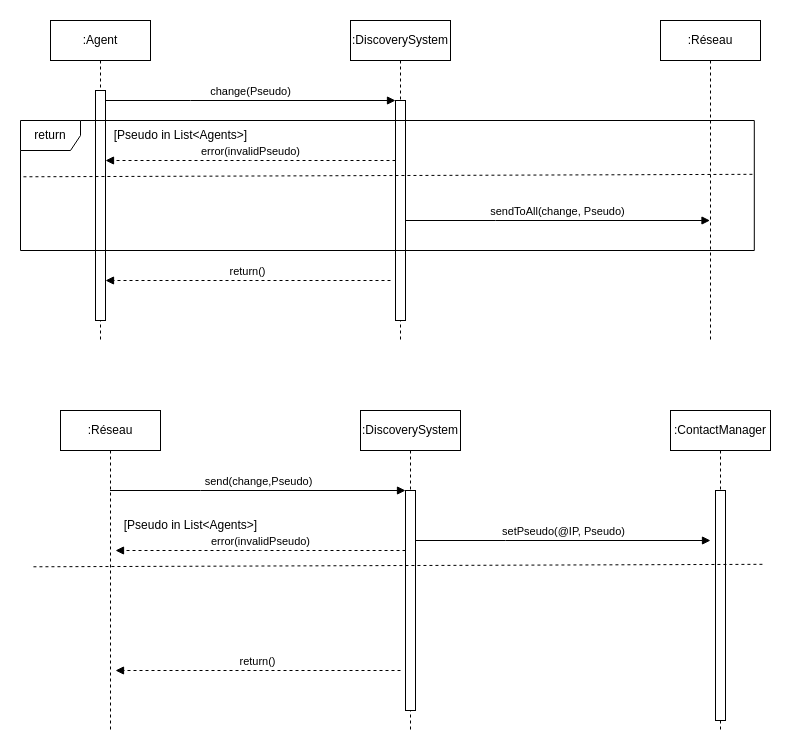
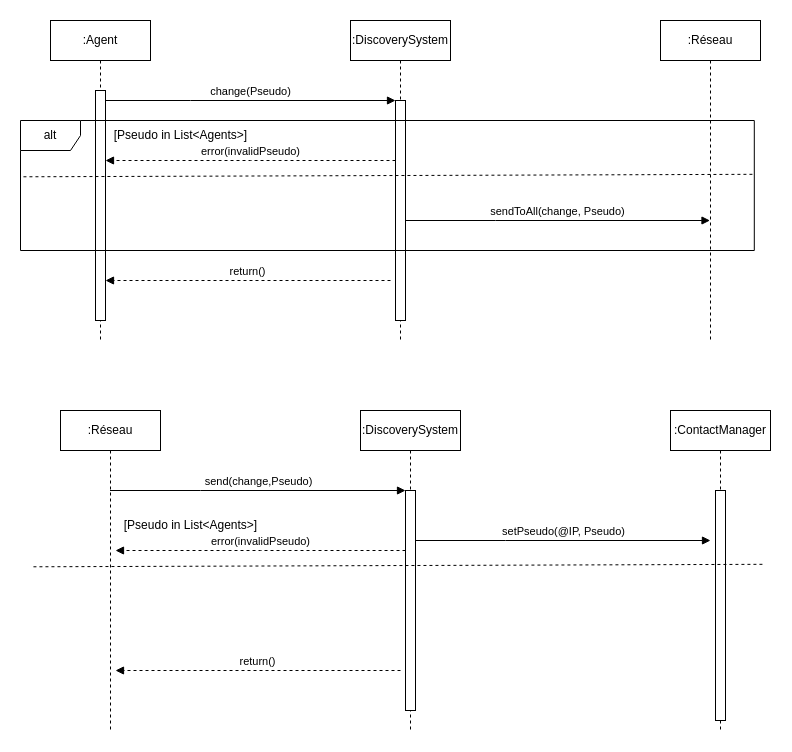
  <mxCell id="0" />
  <mxCell id="1" parent="0" />
  <mxCell id="2" value="" style="html=1;points=[];perimeter=orthogonalPerimeter;outlineConnect=0;targetShapes=umlLifeline;portConstraint=eastwest;newEdgeStyle={&quot;edgeStyle&quot;:&quot;elbowEdgeStyle&quot;,&quot;elbow&quot;:&quot;vertical&quot;,&quot;curved&quot;:0,&quot;rounded&quot;:0};" parent="1" vertex="1"><mxGeometry x="395" y="160" width="10" height="60" as="geometry" /></mxCell>
  <mxCell id="3" value=":Agent" style="shape=umlLifeline;perimeter=lifelinePerimeter;whiteSpace=wrap;html=1;container=0;dropTarget=0;collapsible=0;recursiveResize=0;outlineConnect=0;portConstraint=eastwest;newEdgeStyle={&quot;edgeStyle&quot;:&quot;elbowEdgeStyle&quot;,&quot;elbow&quot;:&quot;vertical&quot;,&quot;curved&quot;:0,&quot;rounded&quot;:0};" parent="1" vertex="1"><mxGeometry x="50" y="20" width="100" height="320" as="geometry" /></mxCell>
  <mxCell id="4" value="" style="html=1;points=[];perimeter=orthogonalPerimeter;outlineConnect=0;targetShapes=umlLifeline;portConstraint=eastwest;newEdgeStyle={&quot;edgeStyle&quot;:&quot;elbowEdgeStyle&quot;,&quot;elbow&quot;:&quot;vertical&quot;,&quot;curved&quot;:0,&quot;rounded&quot;:0};" parent="3" vertex="1"><mxGeometry x="45" y="70" width="10" height="230" as="geometry" /></mxCell>
  <mxCell id="5" value=":DiscoverySystem" style="shape=umlLifeline;perimeter=lifelinePerimeter;whiteSpace=wrap;html=1;container=0;dropTarget=0;collapsible=0;recursiveResize=0;outlineConnect=0;portConstraint=eastwest;newEdgeStyle={&quot;edgeStyle&quot;:&quot;elbowEdgeStyle&quot;,&quot;elbow&quot;:&quot;vertical&quot;,&quot;curved&quot;:0,&quot;rounded&quot;:0};" parent="1" vertex="1"><mxGeometry x="350" y="20" width="100" height="320" as="geometry" /></mxCell>
  <mxCell id="6" value="" style="html=1;points=[];perimeter=orthogonalPerimeter;outlineConnect=0;targetShapes=umlLifeline;portConstraint=eastwest;newEdgeStyle={&quot;edgeStyle&quot;:&quot;elbowEdgeStyle&quot;,&quot;elbow&quot;:&quot;vertical&quot;,&quot;curved&quot;:0,&quot;rounded&quot;:0};" parent="5" vertex="1"><mxGeometry x="45" y="80" width="10" height="220" as="geometry" /></mxCell>
  <mxCell id="7" value="change(Pseudo)" style="html=1;verticalAlign=bottom;endArrow=block;edgeStyle=elbowEdgeStyle;elbow=vertical;curved=0;rounded=0;" parent="1" source="4" target="6" edge="1"><mxGeometry relative="1" as="geometry"><mxPoint x="205" y="110" as="sourcePoint" /><Array as="points"><mxPoint x="190" y="100" /></Array></mxGeometry></mxCell>
  <mxCell id="8" value=":Réseau" style="shape=umlLifeline;perimeter=lifelinePerimeter;whiteSpace=wrap;html=1;container=0;dropTarget=0;collapsible=0;recursiveResize=0;outlineConnect=0;portConstraint=eastwest;newEdgeStyle={&quot;edgeStyle&quot;:&quot;elbowEdgeStyle&quot;,&quot;elbow&quot;:&quot;vertical&quot;,&quot;curved&quot;:0,&quot;rounded&quot;:0};" parent="1" vertex="1"><mxGeometry x="660" y="20" width="100" height="320" as="geometry" /></mxCell>
  <mxCell id="9" value="sendToAll(change, Pseudo)" style="html=1;verticalAlign=bottom;endArrow=block;edgeStyle=elbowEdgeStyle;elbow=vertical;curved=0;rounded=0;" parent="1" edge="1"><mxGeometry relative="1" as="geometry"><mxPoint x="405" y="220" as="sourcePoint" /><Array as="points"><mxPoint x="495" y="220" /></Array><mxPoint x="709.5" y="220" as="targetPoint" /></mxGeometry></mxCell>
  <mxCell id="10" value="return()" style="html=1;verticalAlign=bottom;endArrow=block;edgeStyle=elbowEdgeStyle;elbow=vertical;curved=0;rounded=0;dashed=1;" parent="1" edge="1"><mxGeometry relative="1" as="geometry"><mxPoint x="390" y="280" as="sourcePoint" /><Array as="points"><mxPoint x="255.5" y="280" /></Array><mxPoint x="105" y="280" as="targetPoint" /></mxGeometry></mxCell>
  <mxCell id="11" value="error(invalidPseudo)" style="html=1;verticalAlign=bottom;endArrow=block;edgeStyle=elbowEdgeStyle;elbow=vertical;curved=0;rounded=0;dashed=1;" parent="1" edge="1"><mxGeometry relative="1" as="geometry"><mxPoint x="395" y="160" as="sourcePoint" /><Array as="points"><mxPoint x="250" y="160" /></Array><mxPoint x="105" y="160" as="targetPoint" /></mxGeometry></mxCell>
- <mxCell id="12" value="return" style="shape=umlFrame;whiteSpace=wrap;html=1;pointerEvents=0;" parent="1" vertex="1"><mxGeometry x="20.003" y="120" width="733.793" height="130" as="geometry" /></mxCell>
+ <mxCell id="12" value="alt" style="shape=umlFrame;whiteSpace=wrap;html=1;pointerEvents=0;" parent="1" vertex="1"><mxGeometry x="20.003" y="120" width="733.793" height="130" as="geometry" /></mxCell>
  <mxCell id="13" value="" style="endArrow=none;html=1;rounded=0;exitX=0.004;exitY=0.433;exitDx=0;exitDy=0;exitPerimeter=0;entryX=0.998;entryY=0.414;entryDx=0;entryDy=0;entryPerimeter=0;dashed=1;strokeWidth=1;" parent="1" source="12" target="12" edge="1"><mxGeometry width="50" height="50" relative="1" as="geometry"><mxPoint x="206.552" y="505" as="sourcePoint" /><mxPoint x="272.069" y="455" as="targetPoint" /></mxGeometry></mxCell>
  <mxCell id="14" value="[Pseudo in List&amp;lt;Agents&amp;gt;]" style="text;html=1;align=center;verticalAlign=middle;resizable=0;points=[];autosize=1;strokeColor=none;fillColor=none;" vertex="1" parent="1"><mxGeometry x="100" y="120" width="160" height="30" as="geometry" /></mxCell>
  <mxCell id="15" value="" style="html=1;points=[];perimeter=orthogonalPerimeter;outlineConnect=0;targetShapes=umlLifeline;portConstraint=eastwest;newEdgeStyle={&quot;edgeStyle&quot;:&quot;elbowEdgeStyle&quot;,&quot;elbow&quot;:&quot;vertical&quot;,&quot;curved&quot;:0,&quot;rounded&quot;:0};" vertex="1" parent="1"><mxGeometry x="405" y="550" width="10" height="60" as="geometry" /></mxCell>
  <mxCell id="16" value=":Réseau" style="shape=umlLifeline;perimeter=lifelinePerimeter;whiteSpace=wrap;html=1;container=0;dropTarget=0;collapsible=0;recursiveResize=0;outlineConnect=0;portConstraint=eastwest;newEdgeStyle={&quot;edgeStyle&quot;:&quot;elbowEdgeStyle&quot;,&quot;elbow&quot;:&quot;vertical&quot;,&quot;curved&quot;:0,&quot;rounded&quot;:0};" vertex="1" parent="1"><mxGeometry x="60" y="410" width="100" height="320" as="geometry" /></mxCell>
  <mxCell id="17" value=":DiscoverySystem" style="shape=umlLifeline;perimeter=lifelinePerimeter;whiteSpace=wrap;html=1;container=0;dropTarget=0;collapsible=0;recursiveResize=0;outlineConnect=0;portConstraint=eastwest;newEdgeStyle={&quot;edgeStyle&quot;:&quot;elbowEdgeStyle&quot;,&quot;elbow&quot;:&quot;vertical&quot;,&quot;curved&quot;:0,&quot;rounded&quot;:0};" vertex="1" parent="1"><mxGeometry x="360" y="410" width="100" height="320" as="geometry" /></mxCell>
  <mxCell id="18" value="" style="html=1;points=[];perimeter=orthogonalPerimeter;outlineConnect=0;targetShapes=umlLifeline;portConstraint=eastwest;newEdgeStyle={&quot;edgeStyle&quot;:&quot;elbowEdgeStyle&quot;,&quot;elbow&quot;:&quot;vertical&quot;,&quot;curved&quot;:0,&quot;rounded&quot;:0};" vertex="1" parent="17"><mxGeometry x="45" y="80" width="10" height="220" as="geometry" /></mxCell>
  <mxCell id="19" value="send(change,Pseudo)" style="html=1;verticalAlign=bottom;endArrow=block;edgeStyle=elbowEdgeStyle;elbow=vertical;curved=0;rounded=0;" edge="1" parent="1" source="16" target="18"><mxGeometry relative="1" as="geometry"><mxPoint x="215" y="500" as="sourcePoint" /><Array as="points"><mxPoint x="200" y="490" /></Array></mxGeometry></mxCell>
  <mxCell id="20" value=":ContactManager" style="shape=umlLifeline;perimeter=lifelinePerimeter;whiteSpace=wrap;html=1;container=0;dropTarget=0;collapsible=0;recursiveResize=0;outlineConnect=0;portConstraint=eastwest;newEdgeStyle={&quot;edgeStyle&quot;:&quot;elbowEdgeStyle&quot;,&quot;elbow&quot;:&quot;vertical&quot;,&quot;curved&quot;:0,&quot;rounded&quot;:0};" vertex="1" parent="1"><mxGeometry x="670" y="410" width="100" height="320" as="geometry" /></mxCell>
  <mxCell id="21" value="" style="html=1;points=[];perimeter=orthogonalPerimeter;outlineConnect=0;targetShapes=umlLifeline;portConstraint=eastwest;newEdgeStyle={&quot;edgeStyle&quot;:&quot;elbowEdgeStyle&quot;,&quot;elbow&quot;:&quot;vertical&quot;,&quot;curved&quot;:0,&quot;rounded&quot;:0};" vertex="1" parent="20"><mxGeometry x="45" y="80" width="10" height="230" as="geometry" /></mxCell>
  <mxCell id="22" value="setPseudo(@IP, Pseudo)" style="html=1;verticalAlign=bottom;endArrow=block;edgeStyle=elbowEdgeStyle;elbow=vertical;curved=0;rounded=0;" edge="1" parent="1"><mxGeometry relative="1" as="geometry"><mxPoint x="415" y="540" as="sourcePoint" /><Array as="points"><mxPoint x="505" y="540" /></Array><mxPoint x="710" y="540" as="targetPoint" /></mxGeometry></mxCell>
  <mxCell id="23" value="return()" style="html=1;verticalAlign=bottom;endArrow=block;edgeStyle=elbowEdgeStyle;elbow=vertical;curved=0;rounded=0;dashed=1;" edge="1" parent="1"><mxGeometry relative="1" as="geometry"><mxPoint x="400" y="670" as="sourcePoint" /><Array as="points"><mxPoint x="265.5" y="670" /></Array><mxPoint x="115" y="670" as="targetPoint" /></mxGeometry></mxCell>
  <mxCell id="24" value="error(invalidPseudo)" style="html=1;verticalAlign=bottom;endArrow=block;edgeStyle=elbowEdgeStyle;elbow=vertical;curved=0;rounded=0;dashed=1;" edge="1" parent="1"><mxGeometry relative="1" as="geometry"><mxPoint x="405" y="550" as="sourcePoint" /><Array as="points"><mxPoint x="260" y="550" /></Array><mxPoint x="115" y="550" as="targetPoint" /></mxGeometry></mxCell>
  <mxCell id="25" value="" style="endArrow=none;html=1;rounded=0;exitX=0.004;exitY=0.433;exitDx=0;exitDy=0;exitPerimeter=0;entryX=0.998;entryY=0.414;entryDx=0;entryDy=0;entryPerimeter=0;dashed=1;strokeWidth=1;" edge="1" parent="1"><mxGeometry width="50" height="50" relative="1" as="geometry"><mxPoint x="32.939" y="566.29" as="sourcePoint" /><mxPoint x="762.329" y="563.82" as="targetPoint" /></mxGeometry></mxCell>
  <mxCell id="26" value="[Pseudo in List&amp;lt;Agents&amp;gt;]" style="text;html=1;align=center;verticalAlign=middle;resizable=0;points=[];autosize=1;strokeColor=none;fillColor=none;" vertex="1" parent="1"><mxGeometry x="110" y="510" width="160" height="30" as="geometry" /></mxCell>
